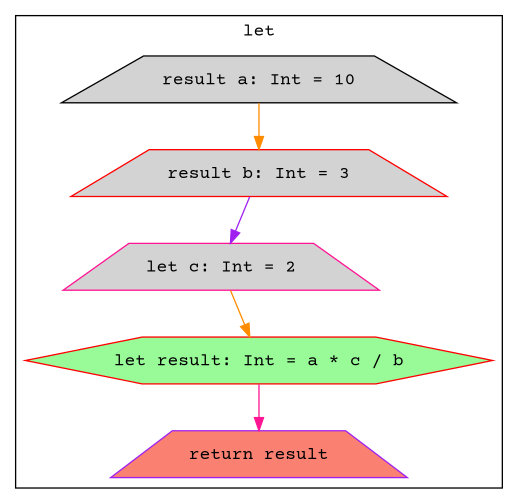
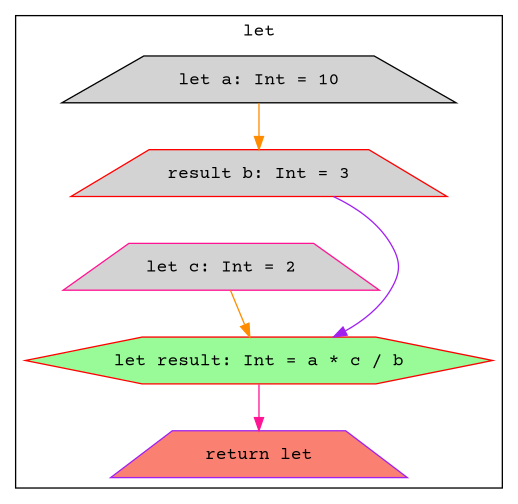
  digraph {
    fontname="Courier Prime"
    node [color=red fillcolor=lightgrey fontname="Courier Prime" shape=trapezium style=filled]
    edge [color=darkorange fontname="Courier Prime"]
-   n1 [color=black label="result a: Int = 10"]
+   n1 [color=black label="let a: Int = 10"]
    n2 [label="result b: Int = 3"]
    n3 [color=deeppink label="let c: Int = 2"]
    n4 [fillcolor=palegreen label="let result: Int = a * c / b" shape=hexagon]
-   n5 [color=purple fillcolor=salmon label="return result"]
+   n5 [color=purple fillcolor=salmon label="return let"]
    subgraph cluster_1 {
      label=let
      n1
      n2
      n3
      n4
      n5
    }
    n1 -> n2
-   n2 -> n3 [color=purple]
+   n2 -> n4 [color=purple]
    n3 -> n4
    n4 -> n5 [color=deeppink]
  }
